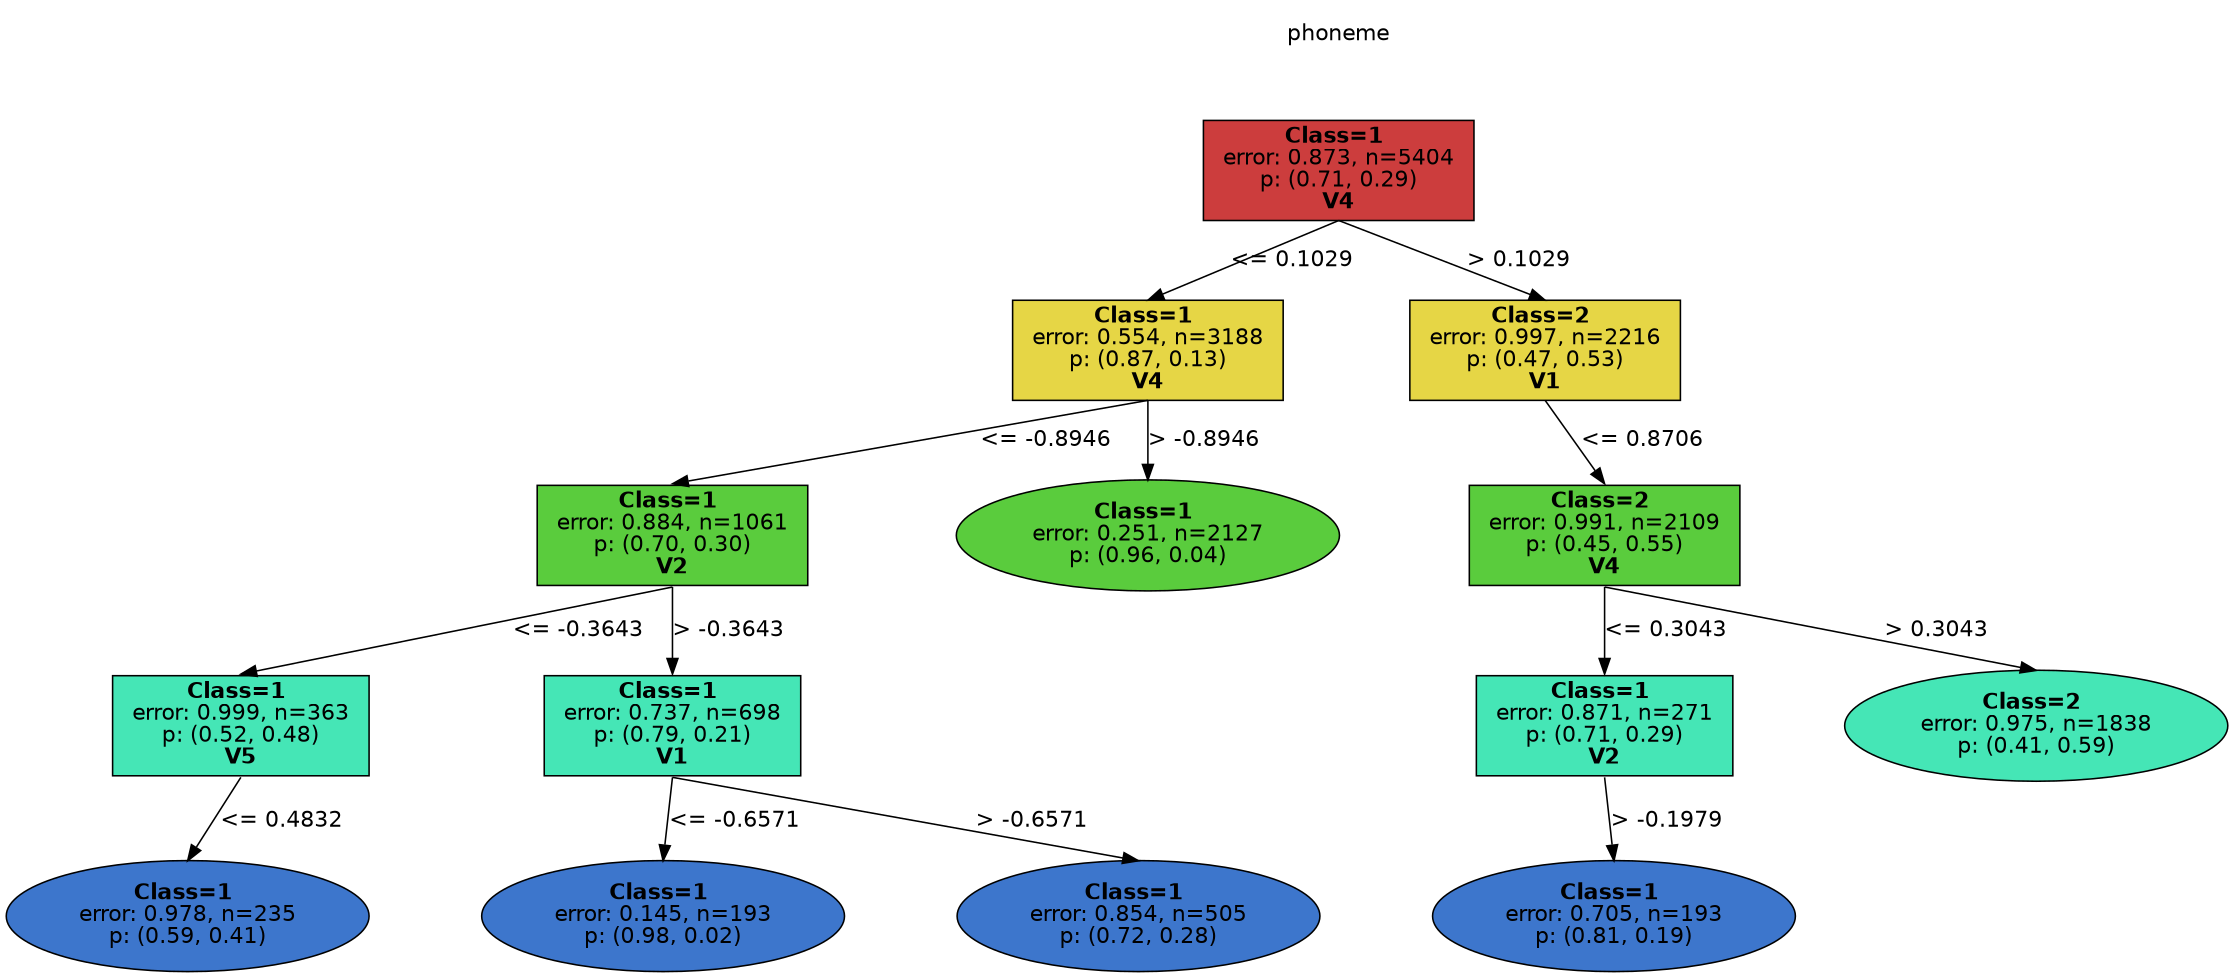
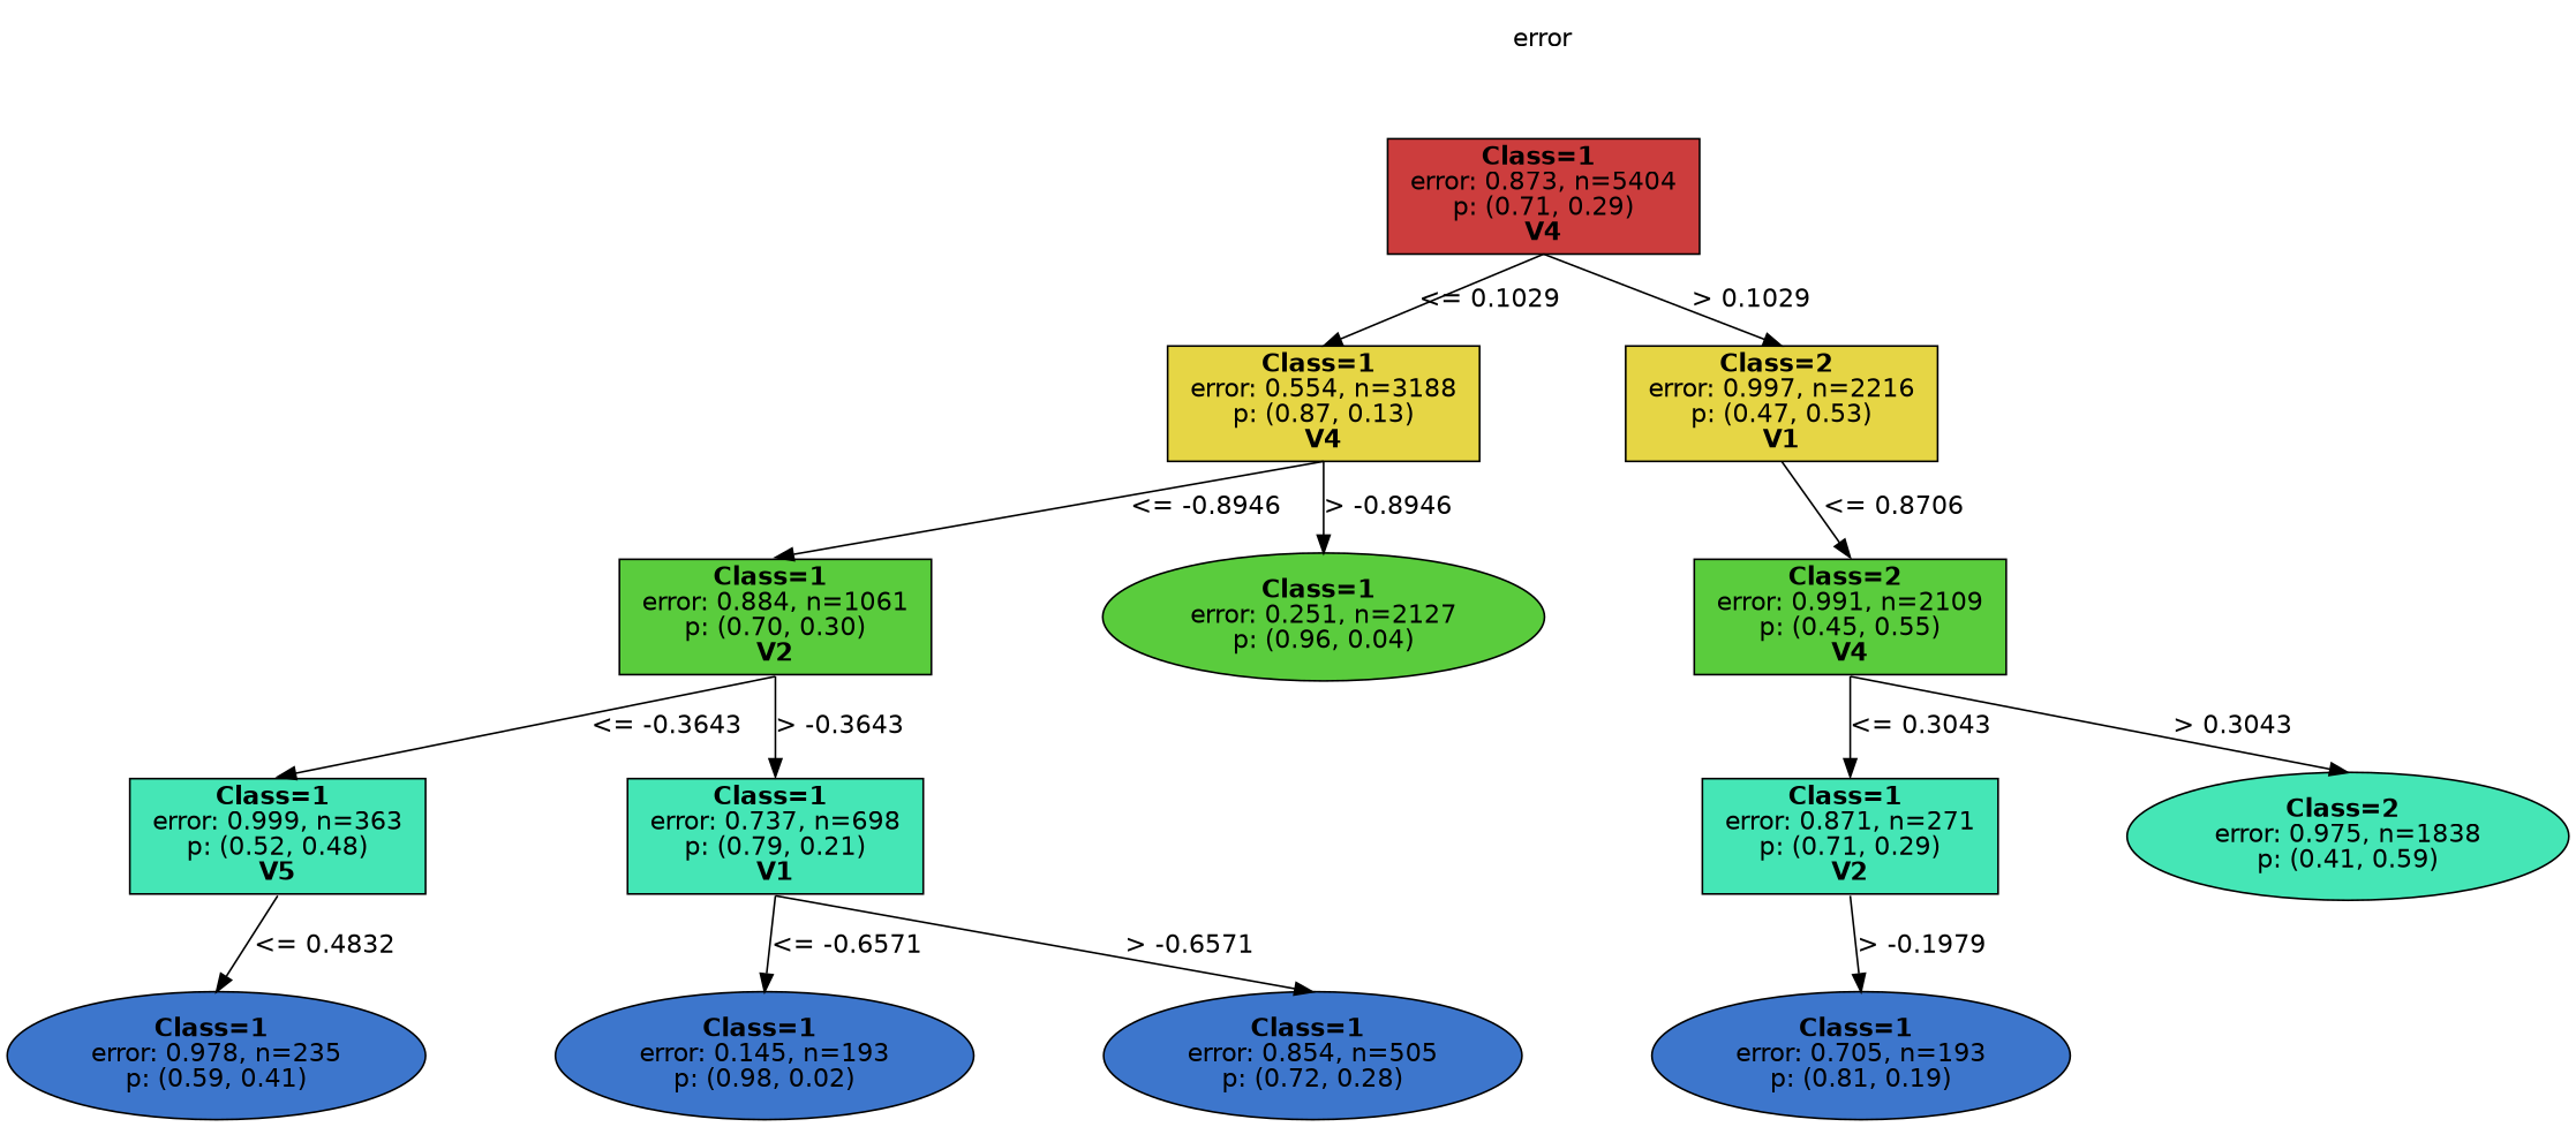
  digraph {
    nodesep=1
    ranksep=0.5
    splines=false
    node [color=black fillcolor="0.450 0.7 0.900" fontname=helvetica shape=rect style=filled]
    edge [fontname=helvetica headport=n tailport=s]
-   n1 [fillcolor=white label=phoneme shape=plaintext]
+   n1 [fillcolor=white label=error shape=plaintext]
    n2 [fillcolor="0.000 0.7 0.800" label=<<b> Class=1 </b> <br/> error: 0.873, n=5404 <br/> p: (0.71, 0.29) <br/><b>V4</b>>]
    n3 [fillcolor="0.150 0.7 0.900" label=<<b> Class=1 </b> <br/> error: 0.554, n=3188 <br/> p: (0.87, 0.13) <br/><b>V4</b>>]
    n4 [fillcolor="0.150 0.7 0.900" label=<<b> Class=2 </b> <br/> error: 0.997, n=2216 <br/> p: (0.47, 0.53) <br/><b>V1</b>>]
    n5 [fillcolor="0.300 0.7 0.800" label=<<b> Class=1 </b> <br/> error: 0.884, n=1061 <br/> p: (0.70, 0.30) <br/><b>V2</b>>]
    n6 [fillcolor="0.300 0.7 0.800" label=<<b> Class=1 </b> <br/> error: 0.251, n=2127 <br/> p: (0.96, 0.04) > shape=oval]
    n7 [label=<<b> Class=1 </b> <br/> error: 0.999, n=363 <br/> p: (0.52, 0.48) <br/><b>V5</b>>]
    n8 [label=<<b> Class=1 </b> <br/> error: 0.737, n=698 <br/> p: (0.79, 0.21) <br/><b>V1</b>>]
    n9 [fillcolor="0.600 0.7 0.800" label=<<b> Class=1 </b> <br/> error: 0.978, n=235 <br/> p: (0.59, 0.41) > shape=oval]
    n10 [fillcolor="0.600 0.7 0.800" label=<<b> Class=1 </b> <br/> error: 0.145, n=193 <br/> p: (0.98, 0.02) > shape=oval]
    n11 [fillcolor="0.600 0.7 0.800" label=<<b> Class=1 </b> <br/> error: 0.854, n=505 <br/> p: (0.72, 0.28) > shape=oval]
    n12 [fillcolor="0.300 0.7 0.800" label=<<b> Class=2 </b> <br/> error: 0.991, n=2109 <br/> p: (0.45, 0.55) <br/><b>V4</b>>]
    n13 [label=<<b> Class=1 </b> <br/> error: 0.871, n=271 <br/> p: (0.71, 0.29) <br/><b>V2</b>>]
    n14 [label=<<b> Class=2 </b> <br/> error: 0.975, n=1838 <br/> p: (0.41, 0.59) > shape=oval]
    n15 [fillcolor="0.600 0.7 0.800" label=<<b> Class=1 </b> <br/> error: 0.705, n=193 <br/> p: (0.81, 0.19) > shape=oval]
    n1 -> n2 [style=invis]
    n2 -> n3 [label="<= 0.1029"]
    n2 -> n4 [label="> 0.1029"]
    n3 -> n5 [label="<= -0.8946"]
    n3 -> n6 [label="> -0.8946"]
    n4 -> n12 [label="<= 0.8706"]
    n5 -> n7 [label="<= -0.3643"]
    n5 -> n8 [label="> -0.3643"]
    n7 -> n9 [label="<= 0.4832"]
    n8 -> n10 [label="<= -0.6571"]
    n8 -> n11 [label="> -0.6571"]
    n12 -> n13 [label="<= 0.3043"]
    n12 -> n14 [label="> 0.3043"]
    n13 -> n15 [label="> -0.1979"]
  }
